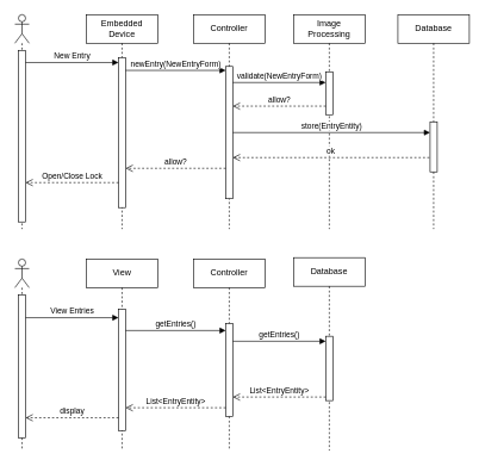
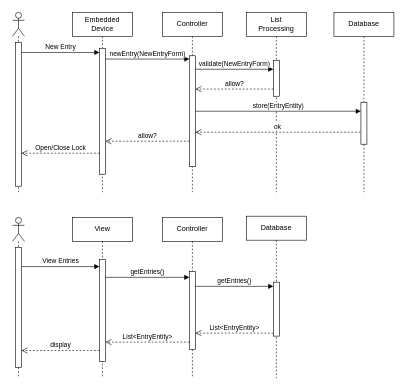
  <mxCell id="0" />
  <mxCell id="1" parent="0" />
  <mxCell id="2" value="Embedded&lt;br&gt;Device" style="shape=umlLifeline;perimeter=lifelinePerimeter;whiteSpace=wrap;html=1;container=1;dropTarget=0;collapsible=0;recursiveResize=0;outlineConnect=0;portConstraint=eastwest;newEdgeStyle={&quot;curved&quot;:0,&quot;rounded&quot;:0};" parent="1" vertex="1"><mxGeometry x="120" y="20" width="100" height="300" as="geometry" /></mxCell>
  <mxCell id="3" value="" style="html=1;points=[[0,0,0,0,5],[0,1,0,0,-5],[1,0,0,0,5],[1,1,0,0,-5]];perimeter=orthogonalPerimeter;outlineConnect=0;targetShapes=umlLifeline;portConstraint=eastwest;newEdgeStyle={&quot;curved&quot;:0,&quot;rounded&quot;:0};" parent="2" vertex="1"><mxGeometry x="45" y="60" width="10" height="210" as="geometry" /></mxCell>
  <mxCell id="4" value="Database" style="shape=umlLifeline;perimeter=lifelinePerimeter;whiteSpace=wrap;html=1;container=1;dropTarget=0;collapsible=0;recursiveResize=0;outlineConnect=0;portConstraint=eastwest;newEdgeStyle={&quot;curved&quot;:0,&quot;rounded&quot;:0};" parent="1" vertex="1"><mxGeometry x="556" y="20" width="100" height="300" as="geometry" /></mxCell>
  <mxCell id="5" value="" style="html=1;points=[[0,0,0,0,5],[0,1,0,0,-5],[1,0,0,0,5],[1,1,0,0,-5]];perimeter=orthogonalPerimeter;outlineConnect=0;targetShapes=umlLifeline;portConstraint=eastwest;newEdgeStyle={&quot;curved&quot;:0,&quot;rounded&quot;:0};" parent="4" vertex="1"><mxGeometry x="45" y="150" width="10" height="70" as="geometry" /></mxCell>
  <mxCell id="6" value="Controller" style="shape=umlLifeline;perimeter=lifelinePerimeter;whiteSpace=wrap;html=1;container=1;dropTarget=0;collapsible=0;recursiveResize=0;outlineConnect=0;portConstraint=eastwest;newEdgeStyle={&quot;curved&quot;:0,&quot;rounded&quot;:0};" parent="1" vertex="1"><mxGeometry x="270" y="20" width="100" height="300" as="geometry" /></mxCell>
  <mxCell id="7" value="" style="html=1;points=[[0,0,0,0,5],[0,1,0,0,-5],[1,0,0,0,5],[1,1,0,0,-5]];perimeter=orthogonalPerimeter;outlineConnect=0;targetShapes=umlLifeline;portConstraint=eastwest;newEdgeStyle={&quot;curved&quot;:0,&quot;rounded&quot;:0};" parent="6" vertex="1"><mxGeometry x="45" y="72.5" width="10" height="185" as="geometry" /></mxCell>
- <mxCell id="8" value="Image&lt;br&gt;Processing" style="shape=umlLifeline;perimeter=lifelinePerimeter;whiteSpace=wrap;html=1;container=1;dropTarget=0;collapsible=0;recursiveResize=0;outlineConnect=0;portConstraint=eastwest;newEdgeStyle={&quot;curved&quot;:0,&quot;rounded&quot;:0};" parent="1" vertex="1"><mxGeometry x="410" y="20" width="100" height="300" as="geometry" /></mxCell>
+ <mxCell id="8" value="List&lt;br&gt;Processing" style="shape=umlLifeline;perimeter=lifelinePerimeter;whiteSpace=wrap;html=1;container=1;dropTarget=0;collapsible=0;recursiveResize=0;outlineConnect=0;portConstraint=eastwest;newEdgeStyle={&quot;curved&quot;:0,&quot;rounded&quot;:0};" parent="1" vertex="1"><mxGeometry x="410" y="20" width="100" height="300" as="geometry" /></mxCell>
  <mxCell id="9" value="" style="html=1;points=[[0,0,0,0,5],[0,1,0,0,-5],[1,0,0,0,5],[1,1,0,0,-5]];perimeter=orthogonalPerimeter;outlineConnect=0;targetShapes=umlLifeline;portConstraint=eastwest;newEdgeStyle={&quot;curved&quot;:0,&quot;rounded&quot;:0};" parent="8" vertex="1"><mxGeometry x="45" y="80" width="10" height="60" as="geometry" /></mxCell>
  <mxCell id="10" value="newEntry(NewEntryForm)" style="html=1;verticalAlign=bottom;endArrow=block;curved=0;rounded=0;" parent="1" edge="1"><mxGeometry width="80" relative="1" as="geometry"><mxPoint x="175" y="98" as="sourcePoint" /><mxPoint x="315" y="98" as="targetPoint" /></mxGeometry></mxCell>
  <mxCell id="11" value="validate(NewEntryForm)" style="html=1;verticalAlign=bottom;endArrow=block;curved=0;rounded=0;" parent="1" edge="1"><mxGeometry width="80" relative="1" as="geometry"><mxPoint x="325" y="115" as="sourcePoint" /><mxPoint x="455" y="115" as="targetPoint" /></mxGeometry></mxCell>
  <mxCell id="12" value="allow?" style="html=1;verticalAlign=bottom;endArrow=open;dashed=1;endSize=8;curved=0;rounded=0;" parent="1" edge="1"><mxGeometry relative="1" as="geometry"><mxPoint x="455" y="148" as="sourcePoint" /><mxPoint x="325" y="148" as="targetPoint" /></mxGeometry></mxCell>
  <mxCell id="13" value="" style="shape=umlLifeline;perimeter=lifelinePerimeter;whiteSpace=wrap;html=1;container=1;dropTarget=0;collapsible=0;recursiveResize=0;outlineConnect=0;portConstraint=eastwest;newEdgeStyle={&quot;curved&quot;:0,&quot;rounded&quot;:0};participant=umlActor;" parent="1" vertex="1"><mxGeometry x="20" y="20" width="20" height="300" as="geometry" /></mxCell>
  <mxCell id="14" value="" style="html=1;points=[[0,0,0,0,5],[0,1,0,0,-5],[1,0,0,0,5],[1,1,0,0,-5]];perimeter=orthogonalPerimeter;outlineConnect=0;targetShapes=umlLifeline;portConstraint=eastwest;newEdgeStyle={&quot;curved&quot;:0,&quot;rounded&quot;:0};" parent="13" vertex="1"><mxGeometry x="5" y="50" width="10" height="240" as="geometry" /></mxCell>
  <mxCell id="15" value="New Entry" style="html=1;verticalAlign=bottom;endArrow=block;curved=0;rounded=0;" parent="1" target="3" edge="1"><mxGeometry width="80" relative="1" as="geometry"><mxPoint x="35" y="87" as="sourcePoint" /><mxPoint x="130" y="87" as="targetPoint" /></mxGeometry></mxCell>
  <mxCell id="16" value="store(EntryEntity)" style="html=1;verticalAlign=bottom;endArrow=block;curved=0;rounded=0;" parent="1" source="7" target="5" edge="1"><mxGeometry width="80" relative="1" as="geometry"><mxPoint x="330" y="180" as="sourcePoint" /><mxPoint x="410" y="180" as="targetPoint" /></mxGeometry></mxCell>
  <mxCell id="17" value="ok" style="html=1;verticalAlign=bottom;endArrow=open;dashed=1;endSize=8;curved=0;rounded=0;" parent="1" target="7" edge="1"><mxGeometry relative="1" as="geometry"><mxPoint x="600" y="220" as="sourcePoint" /><mxPoint x="520" y="220" as="targetPoint" /></mxGeometry></mxCell>
  <mxCell id="18" value="allow?" style="html=1;verticalAlign=bottom;endArrow=open;dashed=1;endSize=8;curved=0;rounded=0;" parent="1" target="3" edge="1"><mxGeometry relative="1" as="geometry"><mxPoint x="315" y="235" as="sourcePoint" /><mxPoint x="169.929" y="235" as="targetPoint" /></mxGeometry></mxCell>
  <mxCell id="19" value="Open/Close Lock" style="html=1;verticalAlign=bottom;endArrow=open;dashed=1;endSize=8;curved=0;rounded=0;" parent="1" edge="1"><mxGeometry relative="1" as="geometry"><mxPoint x="165" y="255" as="sourcePoint" /><mxPoint x="35" y="255" as="targetPoint" /></mxGeometry></mxCell>
  <mxCell id="20" value="" style="shape=umlLifeline;perimeter=lifelinePerimeter;whiteSpace=wrap;html=1;container=1;dropTarget=0;collapsible=0;recursiveResize=0;outlineConnect=0;portConstraint=eastwest;newEdgeStyle={&quot;curved&quot;:0,&quot;rounded&quot;:0};participant=umlActor;" parent="1" vertex="1"><mxGeometry x="20" y="362" width="20" height="268" as="geometry" /></mxCell>
  <mxCell id="21" value="" style="html=1;points=[[0,0,0,0,5],[0,1,0,0,-5],[1,0,0,0,5],[1,1,0,0,-5]];perimeter=orthogonalPerimeter;outlineConnect=0;targetShapes=umlLifeline;portConstraint=eastwest;newEdgeStyle={&quot;curved&quot;:0,&quot;rounded&quot;:0};" parent="20" vertex="1"><mxGeometry x="5" y="50" width="10" height="200" as="geometry" /></mxCell>
  <mxCell id="22" value="View" style="shape=umlLifeline;perimeter=lifelinePerimeter;whiteSpace=wrap;html=1;container=1;dropTarget=0;collapsible=0;recursiveResize=0;outlineConnect=0;portConstraint=eastwest;newEdgeStyle={&quot;curved&quot;:0,&quot;rounded&quot;:0};" parent="1" vertex="1"><mxGeometry x="120" y="362" width="100" height="268" as="geometry" /></mxCell>
  <mxCell id="23" value="" style="html=1;points=[[0,0,0,0,5],[0,1,0,0,-5],[1,0,0,0,5],[1,1,0,0,-5]];perimeter=orthogonalPerimeter;outlineConnect=0;targetShapes=umlLifeline;portConstraint=eastwest;newEdgeStyle={&quot;curved&quot;:0,&quot;rounded&quot;:0};" parent="22" vertex="1"><mxGeometry x="45" y="70" width="10" height="170" as="geometry" /></mxCell>
  <mxCell id="24" value="Controller" style="shape=umlLifeline;perimeter=lifelinePerimeter;whiteSpace=wrap;html=1;container=1;dropTarget=0;collapsible=0;recursiveResize=0;outlineConnect=0;portConstraint=eastwest;newEdgeStyle={&quot;curved&quot;:0,&quot;rounded&quot;:0};" parent="1" vertex="1"><mxGeometry x="270" y="362" width="100" height="268" as="geometry" /></mxCell>
  <mxCell id="25" value="" style="html=1;points=[[0,0,0,0,5],[0,1,0,0,-5],[1,0,0,0,5],[1,1,0,0,-5]];perimeter=orthogonalPerimeter;outlineConnect=0;targetShapes=umlLifeline;portConstraint=eastwest;newEdgeStyle={&quot;curved&quot;:0,&quot;rounded&quot;:0};" parent="24" vertex="1"><mxGeometry x="45" y="90" width="10" height="130" as="geometry" /></mxCell>
  <mxCell id="26" value="Database" style="shape=umlLifeline;perimeter=lifelinePerimeter;whiteSpace=wrap;html=1;container=1;dropTarget=0;collapsible=0;recursiveResize=0;outlineConnect=0;portConstraint=eastwest;newEdgeStyle={&quot;curved&quot;:0,&quot;rounded&quot;:0};" parent="1" vertex="1"><mxGeometry x="410" y="360" width="100" height="270" as="geometry" /></mxCell>
  <mxCell id="27" value="" style="html=1;points=[[0,0,0,0,5],[0,1,0,0,-5],[1,0,0,0,5],[1,1,0,0,-5]];perimeter=orthogonalPerimeter;outlineConnect=0;targetShapes=umlLifeline;portConstraint=eastwest;newEdgeStyle={&quot;curved&quot;:0,&quot;rounded&quot;:0};" parent="26" vertex="1"><mxGeometry x="45" y="110" width="10" height="90" as="geometry" /></mxCell>
  <mxCell id="28" value="View Entries" style="html=1;verticalAlign=bottom;endArrow=block;curved=0;rounded=0;" parent="1" edge="1"><mxGeometry width="80" relative="1" as="geometry"><mxPoint x="35" y="444" as="sourcePoint" /><mxPoint x="165" y="444" as="targetPoint" /></mxGeometry></mxCell>
  <mxCell id="29" value="getEntries()" style="html=1;verticalAlign=bottom;endArrow=block;curved=0;rounded=0;" parent="1" edge="1"><mxGeometry width="80" relative="1" as="geometry"><mxPoint x="175" y="462" as="sourcePoint" /><mxPoint x="315" y="462" as="targetPoint" /></mxGeometry></mxCell>
  <mxCell id="30" value="getEntries()" style="html=1;verticalAlign=bottom;endArrow=block;curved=0;rounded=0;" parent="1" edge="1"><mxGeometry width="80" relative="1" as="geometry"><mxPoint x="325" y="477" as="sourcePoint" /><mxPoint x="455" y="477" as="targetPoint" /></mxGeometry></mxCell>
  <mxCell id="31" value="List&amp;lt;EntryEntity&amp;gt;" style="html=1;verticalAlign=bottom;endArrow=open;dashed=1;endSize=8;curved=0;rounded=0;" parent="1" edge="1"><mxGeometry relative="1" as="geometry"><mxPoint x="455" y="555" as="sourcePoint" /><mxPoint x="325" y="555" as="targetPoint" /></mxGeometry></mxCell>
  <mxCell id="32" value="display" style="html=1;verticalAlign=bottom;endArrow=open;dashed=1;endSize=8;curved=0;rounded=0;" parent="1" edge="1"><mxGeometry relative="1" as="geometry"><mxPoint x="165" y="584" as="sourcePoint" /><mxPoint x="35" y="584" as="targetPoint" /></mxGeometry></mxCell>
  <mxCell id="33" value="List&amp;lt;EntryEntity&amp;gt;" style="html=1;verticalAlign=bottom;endArrow=open;dashed=1;endSize=8;curved=0;rounded=0;" parent="1" edge="1"><mxGeometry relative="1" as="geometry"><mxPoint x="315" y="570" as="sourcePoint" /><mxPoint x="175" y="570" as="targetPoint" /></mxGeometry></mxCell>
